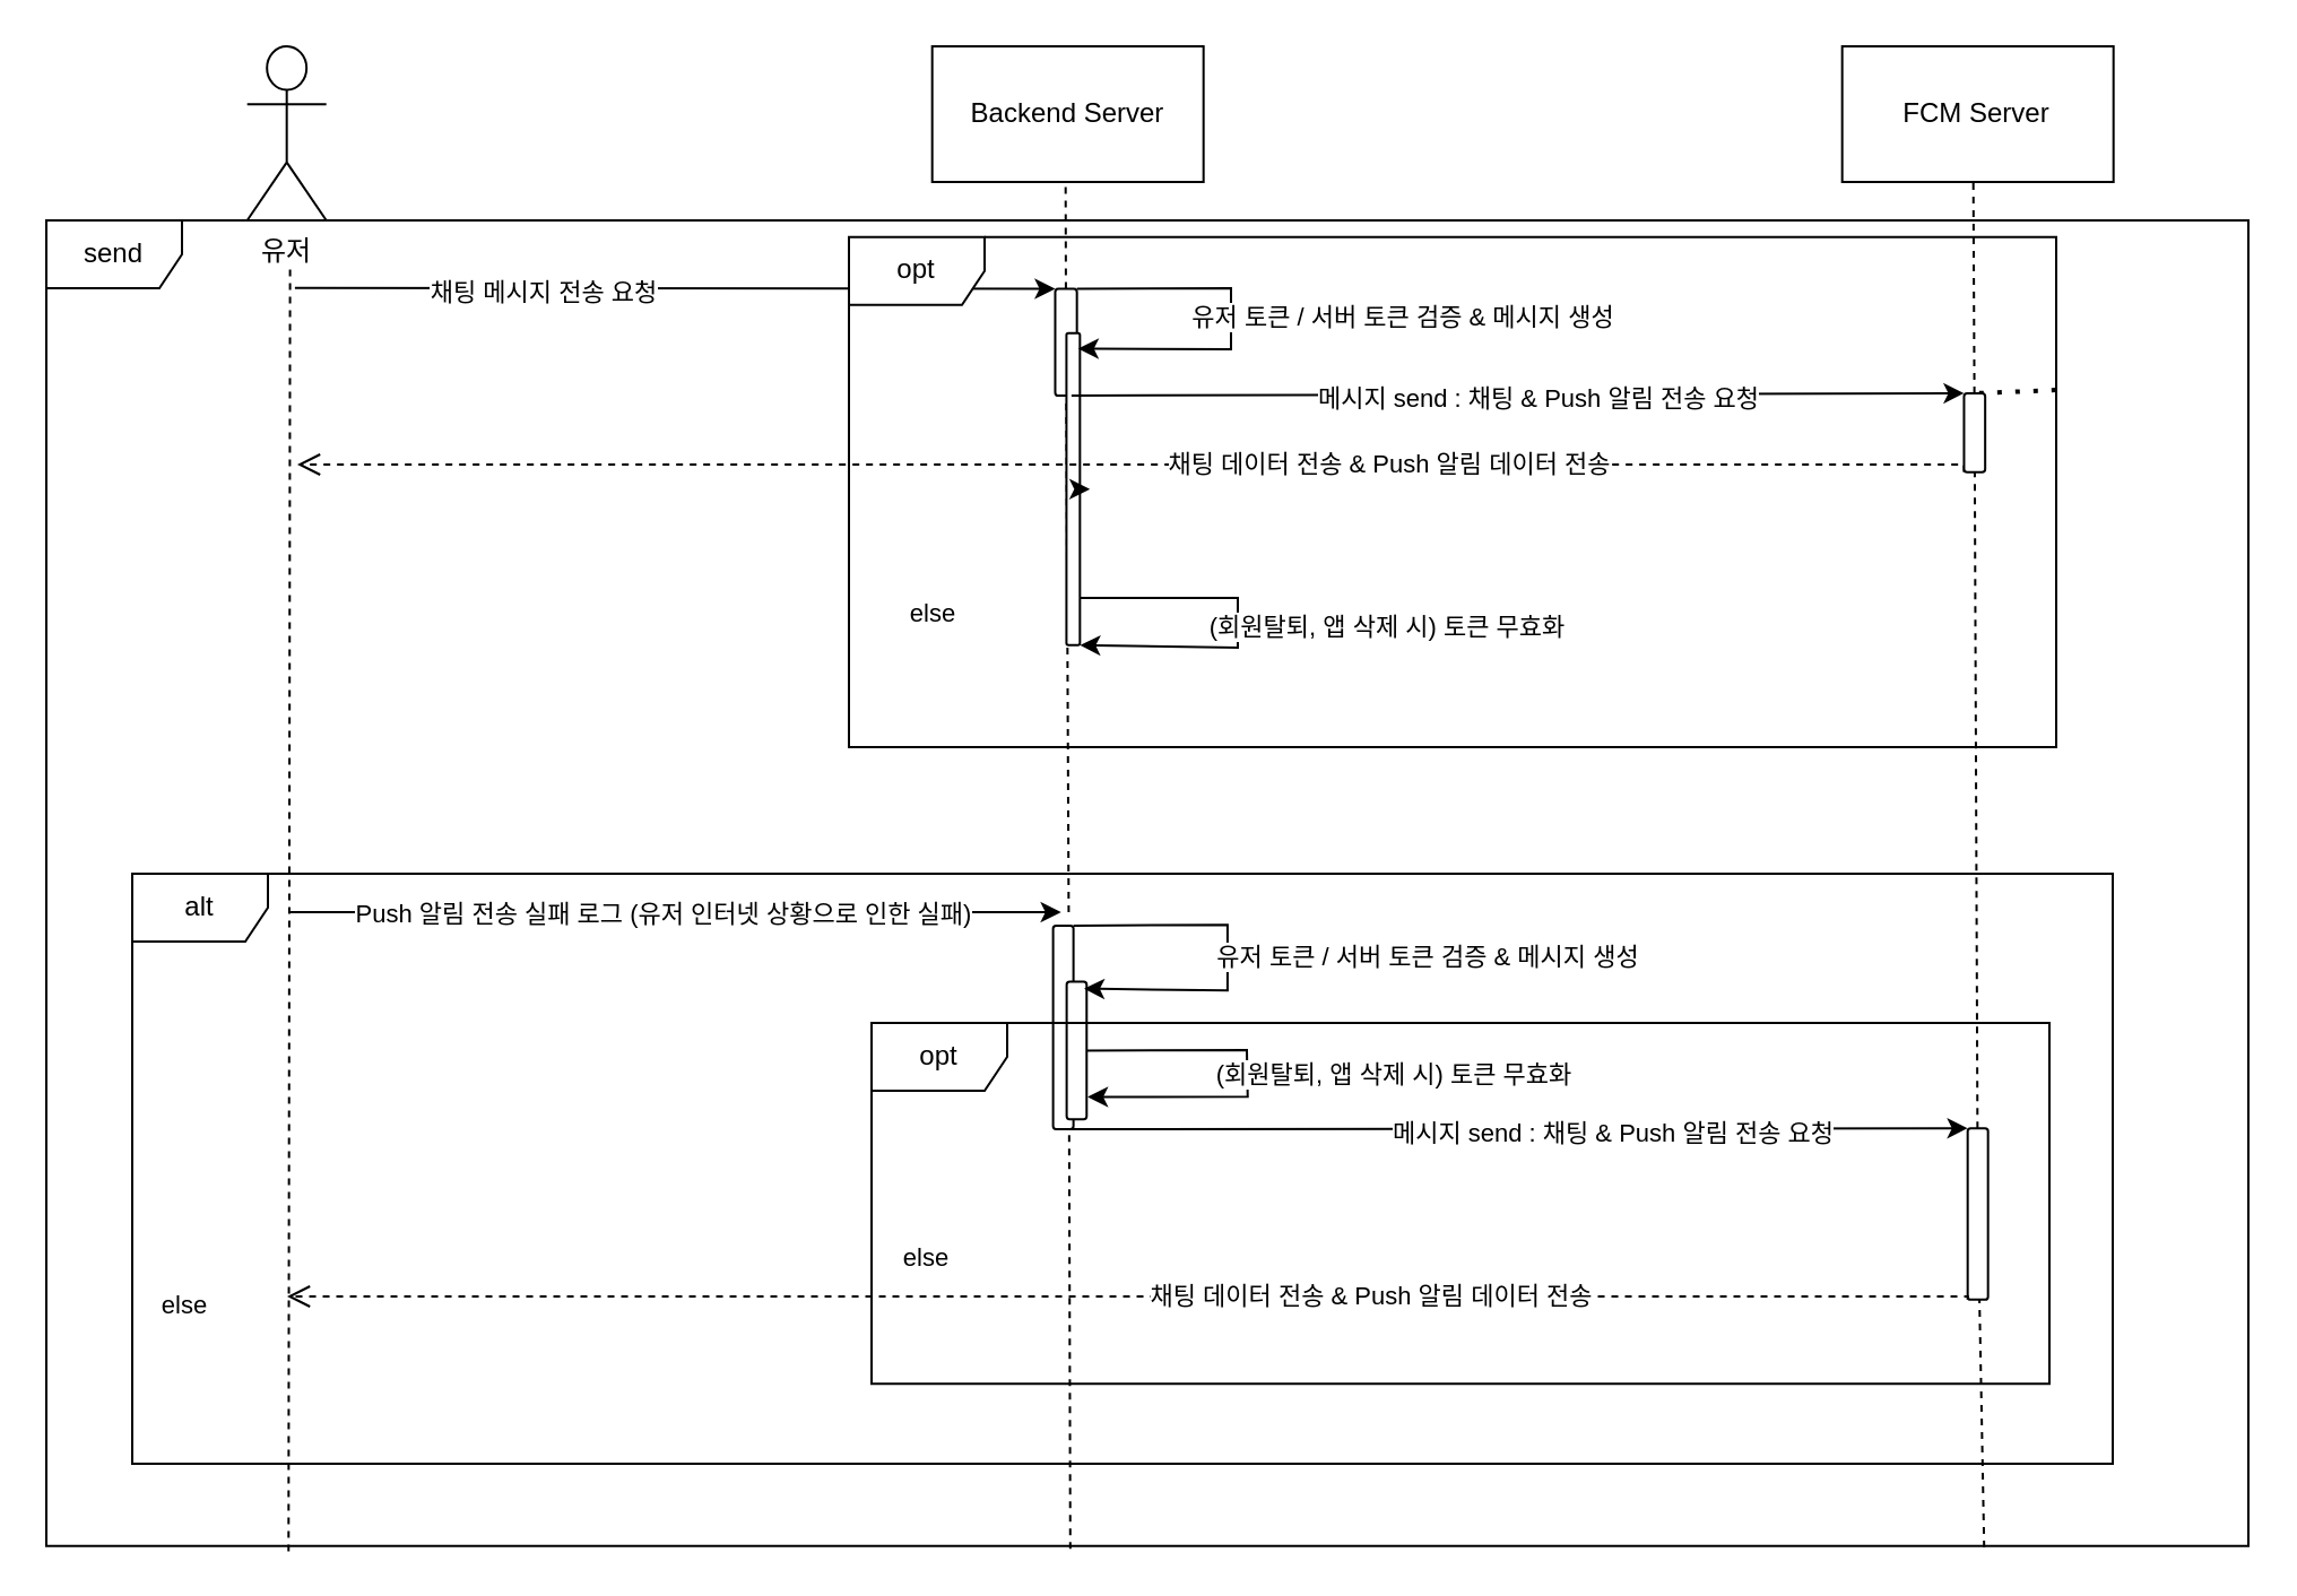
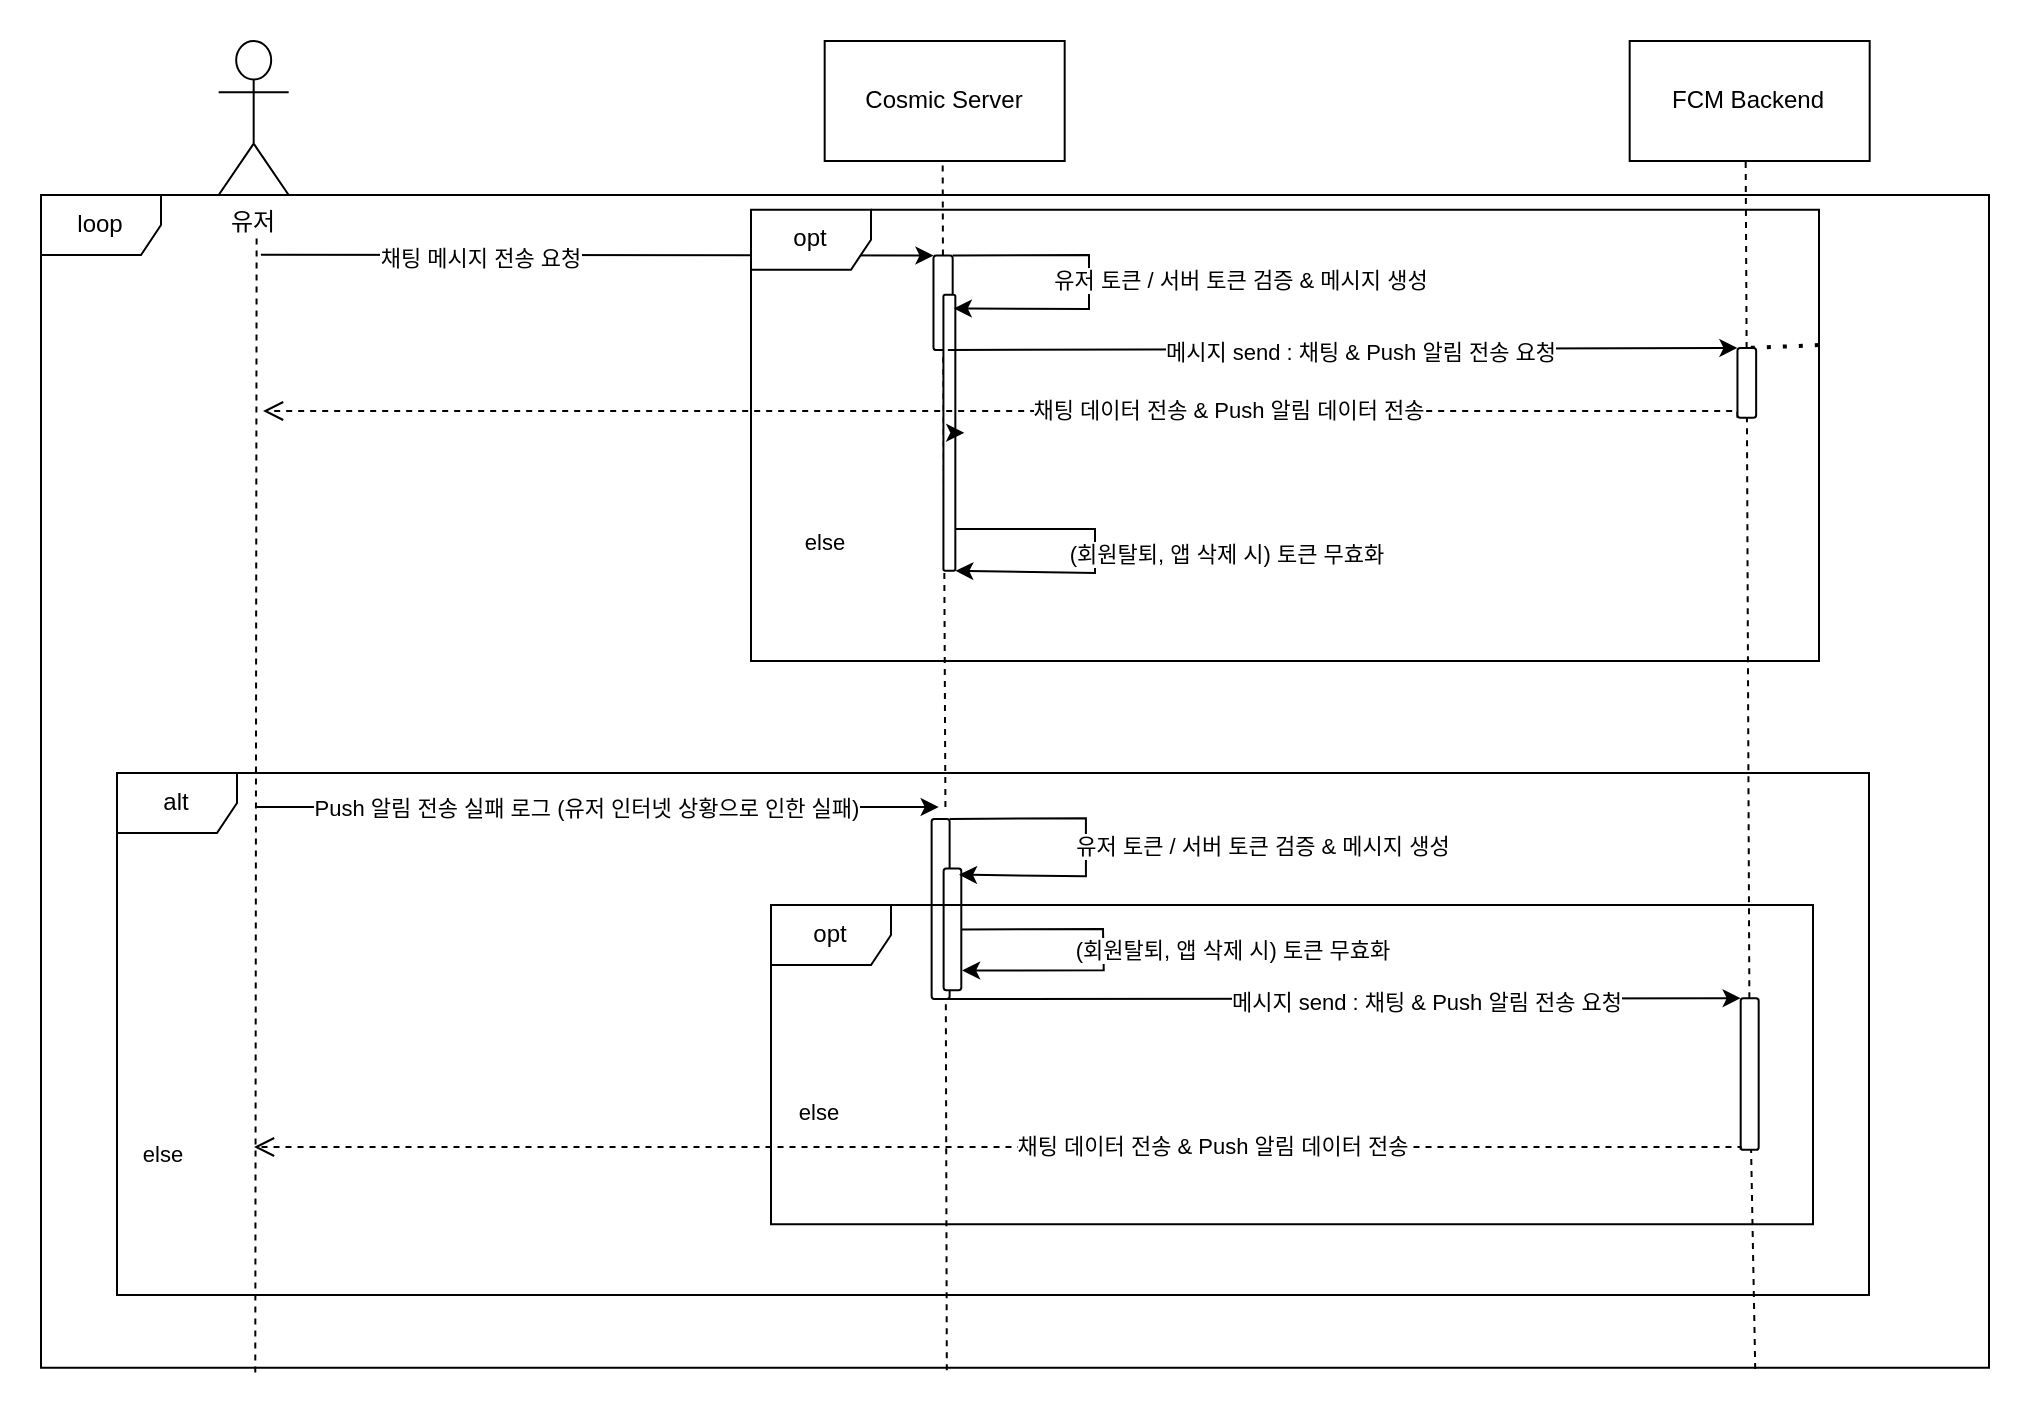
  <mxCell id="0" />
  <mxCell id="1" parent="0" />
- <mxCell id="2" value="Backend Server" style="rounded=0;whiteSpace=wrap;html=1;" parent="1" vertex="1"><mxGeometry x="411.84" y="20" width="120" height="60" as="geometry" /></mxCell>
- <mxCell id="3" value="FCM Server" style="rounded=0;whiteSpace=wrap;html=1;" parent="1" vertex="1"><mxGeometry x="814.34" y="20" width="120" height="60" as="geometry" /></mxCell>
+ <mxCell id="2" value="Cosmic Server" style="rounded=0;whiteSpace=wrap;html=1;" parent="1" vertex="1"><mxGeometry x="411.84" y="20" width="120" height="60" as="geometry" /></mxCell>
+ <mxCell id="3" value="FCM Backend" style="rounded=0;whiteSpace=wrap;html=1;" parent="1" vertex="1"><mxGeometry x="814.34" y="20" width="120" height="60" as="geometry" /></mxCell>
  <mxCell id="4" value="유저" style="shape=umlActor;verticalLabelPosition=bottom;verticalAlign=top;html=1;outlineConnect=0;" parent="1" vertex="1"><mxGeometry x="108.84" y="20" width="35" height="77" as="geometry" /></mxCell>
  <mxCell id="5" value="" style="endArrow=none;dashed=1;html=1;rounded=0;exitX=0.11;exitY=1.004;exitDx=0;exitDy=0;exitPerimeter=0;" parent="1" source="28" edge="1"><mxGeometry width="50" height="50" relative="1" as="geometry"><mxPoint x="128" y="855" as="sourcePoint" /><mxPoint x="127.81" y="117" as="targetPoint" /></mxGeometry></mxCell>
  <mxCell id="6" value="" style="endArrow=none;dashed=1;html=1;rounded=0;" parent="1" source="11" edge="1"><mxGeometry width="50" height="50" relative="1" as="geometry"><mxPoint x="471.87" y="850" as="sourcePoint" /><mxPoint x="470.84" y="80" as="targetPoint" /></mxGeometry></mxCell>
  <mxCell id="7" value="" style="endArrow=none;dashed=1;html=1;rounded=0;" parent="1" source="41" edge="1"><mxGeometry width="50" height="50" relative="1" as="geometry"><mxPoint x="873.37" y="850" as="sourcePoint" /><mxPoint x="872.34" y="80" as="targetPoint" /></mxGeometry></mxCell>
  <mxCell id="8" value="" style="endArrow=classic;html=1;rounded=0;entryX=0;entryY=1;entryDx=0;entryDy=0;exitX=0.181;exitY=0.068;exitDx=0;exitDy=0;exitPerimeter=0;" parent="1" target="11" edge="1"><mxGeometry relative="1" as="geometry"><mxPoint x="129.952" y="126.84" as="sourcePoint" /><mxPoint x="1344.84" y="117" as="targetPoint" /></mxGeometry></mxCell>
  <mxCell id="9" value="채팅 메시지 전송 요청" style="edgeLabel;resizable=0;html=1;align=center;verticalAlign=middle;" parent="8" connectable="0" vertex="1"><mxGeometry relative="1" as="geometry"><mxPoint x="-58" y="1" as="offset" /></mxGeometry></mxCell>
  <mxCell id="10" value="" style="endArrow=none;dashed=1;html=1;rounded=0;" parent="1" target="11" edge="1"><mxGeometry width="50" height="50" relative="1" as="geometry"><mxPoint x="472.214" y="403" as="sourcePoint" /><mxPoint x="470.84" y="80" as="targetPoint" /></mxGeometry></mxCell>
  <mxCell id="11" value="" style="rounded=1;whiteSpace=wrap;html=1;rotation=90;" parent="1" vertex="1"><mxGeometry x="447.42" y="146.1" width="47.23" height="9.6" as="geometry" /></mxCell>
  <mxCell id="12" value="" style="rounded=1;whiteSpace=wrap;html=1;rotation=90;" parent="1" vertex="1"><mxGeometry x="405.16" y="212.9" width="138.06" height="5.96" as="geometry" /></mxCell>
  <mxCell id="13" value="" style="endArrow=classic;html=1;rounded=0;entryX=0.05;entryY=0.128;entryDx=0;entryDy=0;entryPerimeter=0;exitX=0;exitY=0;exitDx=0;exitDy=0;" parent="1" source="11" target="12" edge="1"><mxGeometry relative="1" as="geometry"><mxPoint x="476.84" y="137" as="sourcePoint" /><mxPoint x="596.84" y="172" as="targetPoint" /><Array as="points"><mxPoint x="544" y="127" /><mxPoint x="544" y="154" /></Array></mxGeometry></mxCell>
  <mxCell id="14" value="유저 토큰 / 서버 토큰 검증 &amp;amp; 메시지 생성" style="edgeLabel;resizable=0;html=1;align=center;verticalAlign=middle;" parent="13" connectable="0" vertex="1"><mxGeometry relative="1" as="geometry"><mxPoint x="75" as="offset" /></mxGeometry></mxCell>
  <mxCell id="15" value="" style="endArrow=none;dashed=1;html=1;rounded=0;" parent="1" source="39" target="41" edge="1"><mxGeometry width="50" height="50" relative="1" as="geometry"><mxPoint x="873.37" y="850" as="sourcePoint" /><mxPoint x="872.34" y="80" as="targetPoint" /></mxGeometry></mxCell>
  <mxCell id="16" value="" style="endArrow=classic;html=1;rounded=0;exitX=1;exitY=0.25;exitDx=0;exitDy=0;entryX=0;entryY=1;entryDx=0;entryDy=0;" parent="1" source="11" target="41" edge="1"><mxGeometry relative="1" as="geometry"><mxPoint x="1353.84" y="281" as="sourcePoint" /><mxPoint x="1604.84" y="281" as="targetPoint" /></mxGeometry></mxCell>
  <mxCell id="17" value="메시지 send : 채팅 &amp;amp; Push 알림 전송 요청" style="edgeLabel;resizable=0;html=1;align=center;verticalAlign=middle;" parent="16" connectable="0" vertex="1"><mxGeometry relative="1" as="geometry"><mxPoint x="9" y="2" as="offset" /></mxGeometry></mxCell>
  <mxCell id="18" value="채팅 데이터 전송 &amp;amp; Push 알림 데이터 전송" style="html=1;verticalAlign=bottom;endArrow=open;dashed=1;endSize=8;edgeStyle=elbowEdgeStyle;elbow=vertical;curved=0;rounded=0;exitX=1;exitY=1;exitDx=0;exitDy=0;" parent="1" source="41" edge="1"><mxGeometry x="-0.304" y="9" relative="1" as="geometry"><mxPoint x="862" y="356.17" as="sourcePoint" /><mxPoint x="131" y="205" as="targetPoint" /><Array as="points"><mxPoint x="545" y="205" /><mxPoint x="605" y="356" /><mxPoint x="607" y="361" /></Array><mxPoint as="offset" /></mxGeometry></mxCell>
  <mxCell id="19" value="opt" style="shape=umlFrame;whiteSpace=wrap;html=1;pointerEvents=0;" parent="1" vertex="1"><mxGeometry x="375" y="104.35" width="534" height="225.65" as="geometry" /></mxCell>
  <mxCell id="20" value="" style="endArrow=none;dashed=1;html=1;dashPattern=1 3;strokeWidth=2;rounded=0;exitX=-0.001;exitY=0.283;exitDx=0;exitDy=0;exitPerimeter=0;" parent="1" source="41" edge="1"><mxGeometry width="50" height="50" relative="1" as="geometry"><mxPoint x="416" y="163" as="sourcePoint" /><mxPoint x="910" y="172" as="targetPoint" /></mxGeometry></mxCell>
  <mxCell id="21" value="" style="endArrow=classic;html=1;rounded=0;entryX=1;entryY=0;entryDx=0;entryDy=0;" parent="1" target="12" edge="1"><mxGeometry relative="1" as="geometry"><mxPoint x="477" y="264" as="sourcePoint" /><mxPoint x="492" y="203" as="targetPoint" /><Array as="points"><mxPoint x="547" y="264" /><mxPoint x="547" y="286" /></Array></mxGeometry></mxCell>
  <mxCell id="22" value="(회원탈퇴, 앱 삭제 시) 토큰 무효화" style="edgeLabel;resizable=0;html=1;align=center;verticalAlign=middle;" parent="21" connectable="0" vertex="1"><mxGeometry relative="1" as="geometry"><mxPoint x="65" y="1" as="offset" /></mxGeometry></mxCell>
  <mxCell id="23" value="else" style="edgeLabel;resizable=0;html=1;align=center;verticalAlign=middle;" parent="1" connectable="0" vertex="1"><mxGeometry x="411.84" y="270.999" as="geometry" /></mxCell>
  <mxCell id="24" value="alt" style="shape=umlFrame;whiteSpace=wrap;html=1;pointerEvents=0;" parent="1" vertex="1"><mxGeometry x="58" y="386" width="876" height="261" as="geometry" /></mxCell>
  <mxCell id="25" value="" style="endArrow=none;dashed=1;html=1;rounded=0;exitX=0.465;exitY=1.002;exitDx=0;exitDy=0;exitPerimeter=0;" parent="1" source="28" edge="1"><mxGeometry width="50" height="50" relative="1" as="geometry"><mxPoint x="471.87" y="850" as="sourcePoint" /><mxPoint x="472.309" y="459" as="targetPoint" /></mxGeometry></mxCell>
  <mxCell id="26" value="" style="endArrow=classic;html=1;rounded=0;entryX=0;entryY=1;entryDx=0;entryDy=0;" parent="1" edge="1"><mxGeometry relative="1" as="geometry"><mxPoint x="128" y="403" as="sourcePoint" /><mxPoint x="468.84" y="403" as="targetPoint" /></mxGeometry></mxCell>
  <mxCell id="27" value="Push 알림 전송 실패 로그 (유저 인터넷 상황으로 인한 실패)" style="edgeLabel;resizable=0;html=1;align=center;verticalAlign=middle;" parent="26" connectable="0" vertex="1"><mxGeometry relative="1" as="geometry"><mxPoint x="-6" as="offset" /></mxGeometry></mxCell>
- <mxCell id="28" value="send" style="shape=umlFrame;whiteSpace=wrap;html=1;pointerEvents=0;" parent="1" vertex="1"><mxGeometry x="20" y="97" width="974" height="586.42" as="geometry" /></mxCell>
+ <mxCell id="28" value="loop" style="shape=umlFrame;whiteSpace=wrap;html=1;pointerEvents=0;" parent="1" vertex="1"><mxGeometry x="20" y="97" width="974" height="586.42" as="geometry" /></mxCell>
  <mxCell id="29" value="" style="rounded=1;whiteSpace=wrap;html=1;rotation=90;" parent="1" vertex="1"><mxGeometry x="424.77" y="449.48" width="90.08" height="9" as="geometry" /></mxCell>
  <mxCell id="30" value="" style="rounded=1;whiteSpace=wrap;html=1;rotation=90;" parent="1" vertex="1"><mxGeometry x="445.31" y="459.8" width="60.84" height="8.84" as="geometry" /></mxCell>
  <mxCell id="31" value="" style="endArrow=classic;html=1;rounded=0;entryX=0.05;entryY=0.128;entryDx=0;entryDy=0;entryPerimeter=0;exitX=0;exitY=0;exitDx=0;exitDy=0;" parent="1" source="29" target="30" edge="1"><mxGeometry relative="1" as="geometry"><mxPoint x="475.3" y="418.65" as="sourcePoint" /><mxPoint x="595.3" y="453.65" as="targetPoint" /><Array as="points"><mxPoint x="542.46" y="408.65" /><mxPoint x="542.46" y="437.65" /></Array></mxGeometry></mxCell>
  <mxCell id="32" value="유저 토큰 / 서버 토큰 검증 &amp;amp; 메시지 생성" style="edgeLabel;resizable=0;html=1;align=center;verticalAlign=middle;" parent="31" connectable="0" vertex="1"><mxGeometry relative="1" as="geometry"><mxPoint x="88" y="2" as="offset" /></mxGeometry></mxCell>
  <mxCell id="33" value="" style="endArrow=classic;html=1;rounded=0;exitX=1;exitY=0.25;exitDx=0;exitDy=0;entryX=0;entryY=1;entryDx=0;entryDy=0;" parent="1" source="29" target="39" edge="1"><mxGeometry relative="1" as="geometry"><mxPoint x="1352.3" y="562.65" as="sourcePoint" /><mxPoint x="875" y="571" as="targetPoint" /></mxGeometry></mxCell>
  <mxCell id="34" value="opt" style="shape=umlFrame;whiteSpace=wrap;html=1;pointerEvents=0;" parent="1" vertex="1"><mxGeometry x="385" y="452" width="521" height="159.65" as="geometry" /></mxCell>
  <mxCell id="35" value="" style="endArrow=classic;html=1;rounded=0;exitX=0.5;exitY=0;exitDx=0;exitDy=0;entryX=0.837;entryY=-0.045;entryDx=0;entryDy=0;entryPerimeter=0;" parent="1" source="30" target="30" edge="1"><mxGeometry relative="1" as="geometry"><mxPoint x="483.37" y="455.65" as="sourcePoint" /><mxPoint x="490.46" y="484.65" as="targetPoint" /><Array as="points"><mxPoint x="551" y="464" /><mxPoint x="551.37" y="484.65" /></Array></mxGeometry></mxCell>
  <mxCell id="36" value="(회원탈퇴, 앱 삭제 시) 토큰 무효화" style="edgeLabel;resizable=0;html=1;align=center;verticalAlign=middle;" parent="35" connectable="0" vertex="1"><mxGeometry relative="1" as="geometry"><mxPoint x="64" as="offset" /></mxGeometry></mxCell>
  <mxCell id="37" value="else" style="edgeLabel;resizable=0;html=1;align=center;verticalAlign=middle;" parent="1" connectable="0" vertex="1"><mxGeometry x="408" y="555.999" as="geometry" /></mxCell>
  <mxCell id="38" value="" style="endArrow=none;dashed=1;html=1;rounded=0;exitX=0.88;exitY=1.001;exitDx=0;exitDy=0;exitPerimeter=0;" parent="1" source="28" target="39" edge="1"><mxGeometry width="50" height="50" relative="1" as="geometry"><mxPoint x="873" y="683" as="sourcePoint" /><mxPoint x="874" y="361" as="targetPoint" /></mxGeometry></mxCell>
  <mxCell id="39" value="" style="rounded=1;whiteSpace=wrap;html=1;rotation=90;" parent="1" vertex="1"><mxGeometry x="836.42" y="532" width="75.84" height="9" as="geometry" /></mxCell>
  <mxCell id="40" value="채팅 데이터 전송 &amp;amp; Push 알림 데이터 전송" style="html=1;verticalAlign=bottom;endArrow=open;dashed=1;endSize=8;edgeStyle=elbowEdgeStyle;elbow=vertical;curved=0;rounded=0;exitX=1;exitY=1;exitDx=0;exitDy=0;" parent="1" source="39" edge="1"><mxGeometry x="-0.288" y="9" relative="1" as="geometry"><mxPoint x="865.5" y="578" as="sourcePoint" /><mxPoint x="126.5" y="573" as="targetPoint" /><Array as="points"><mxPoint x="633.5" y="573" /><mxPoint x="601.5" y="573" /><mxPoint x="603.5" y="578" /></Array><mxPoint as="offset" /></mxGeometry></mxCell>
  <mxCell id="41" value="" style="rounded=1;whiteSpace=wrap;html=1;rotation=90;" parent="1" vertex="1"><mxGeometry x="855.45" y="186.23" width="34.9" height="9.35" as="geometry" /></mxCell>
  <mxCell id="42" value="메시지 send : 채팅 &amp;amp; Push 알림 전송 요청" style="edgeLabel;resizable=0;html=1;align=center;verticalAlign=middle;" parent="1" connectable="0" vertex="1"><mxGeometry x="712.996" y="500.995" as="geometry" /></mxCell>
  <mxCell id="43" value="else" style="edgeLabel;resizable=0;html=1;align=center;verticalAlign=middle;" connectable="0" vertex="1" parent="1"><mxGeometry x="418" y="565.999" as="geometry"><mxPoint x="-338" y="11" as="offset" /></mxGeometry></mxCell>
  <mxCell id="44" style="edgeStyle=orthogonalEdgeStyle;rounded=0;orthogonalLoop=1;jettySize=auto;html=1;exitX=0.5;exitY=0;exitDx=0;exitDy=0;entryX=0.495;entryY=-0.739;entryDx=0;entryDy=0;entryPerimeter=0;" edge="1" parent="1" source="12" target="12"><mxGeometry relative="1" as="geometry" /></mxCell>
